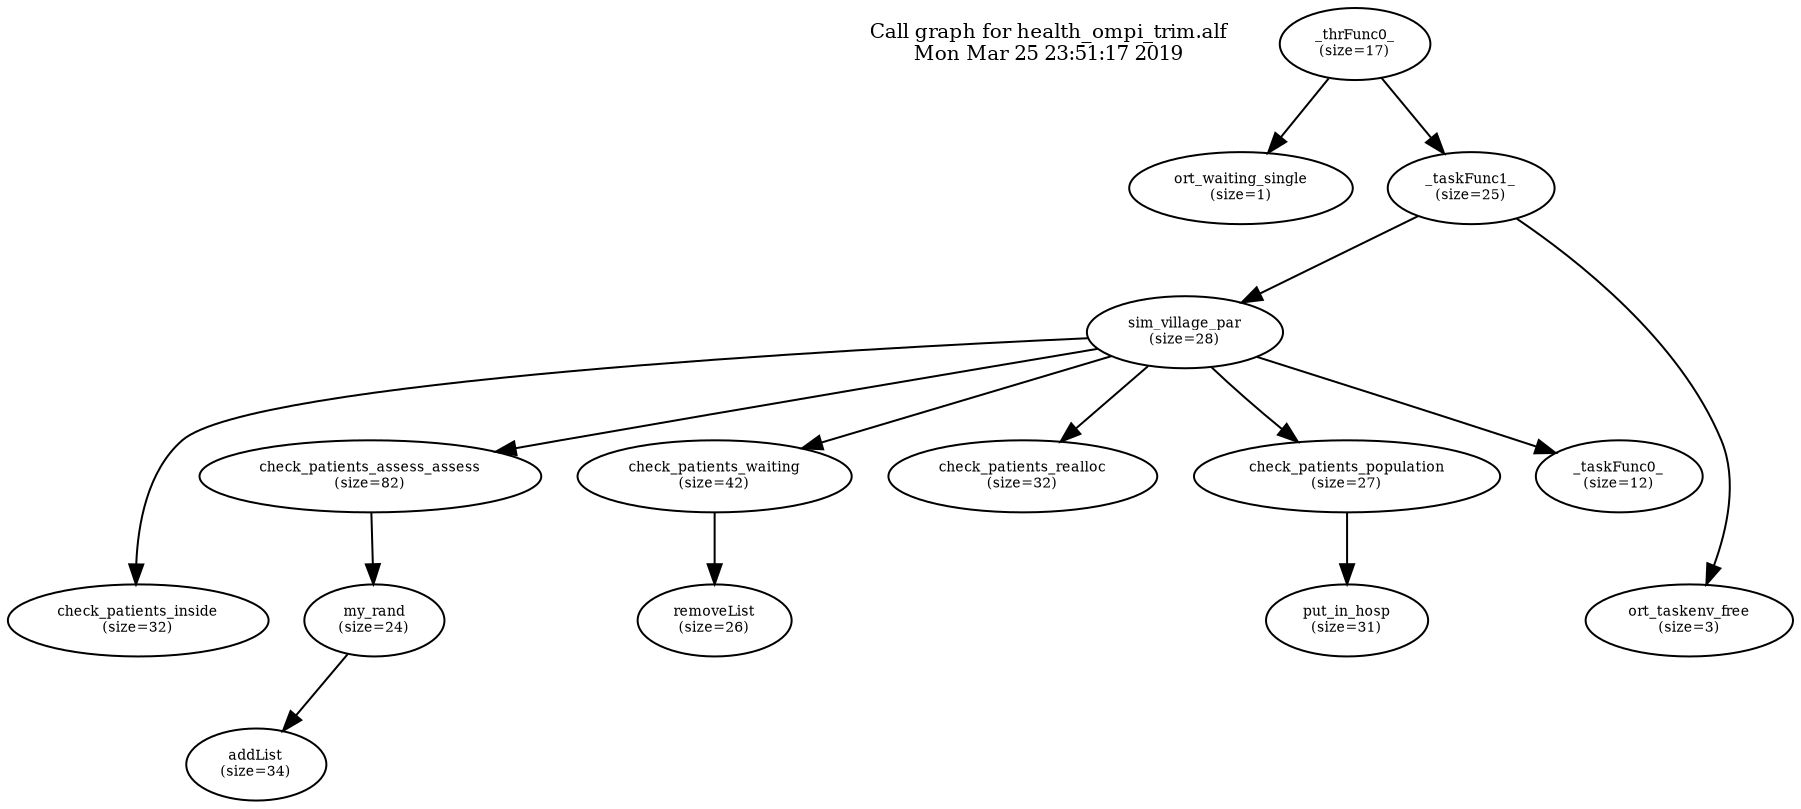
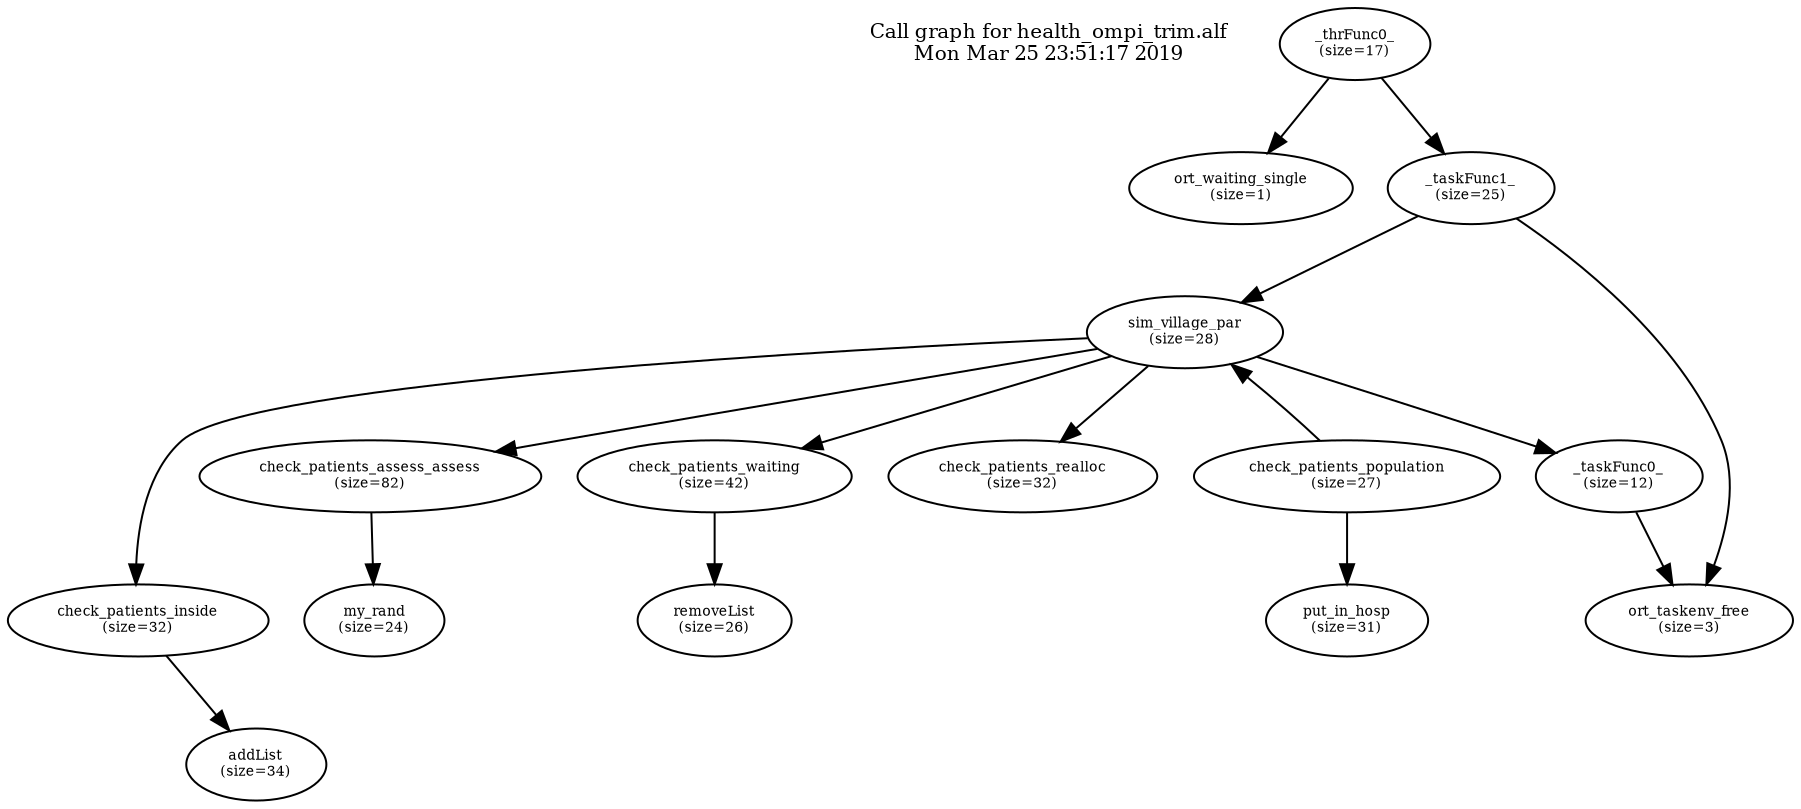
  digraph {
    rankdir=TB
    node [fontsize=7]
    "Call graph for health_ompi_trim.alf\nMon Mar 25 23:51:17 2019" [fontsize=10 shape=plaintext]
    n2 [label="_thrFunc0_\n(size=17)"]
    n3 [label="ort_waiting_single\n(size=1)"]
    n4 [label="_taskFunc1_\n(size=25)"]
    n5 [label="sim_village_par\n(size=28)"]
    n6 [label="ort_taskenv_free\n(size=3)"]
    n7 [label="_taskFunc0_\n(size=12)"]
    n8 [label="check_patients_inside\n(size=32)"]
    n9 [label="check_patients_assess_assess\n(size=82)"]
    n10 [label="check_patients_waiting\n(size=42)"]
    n11 [label="check_patients_realloc\n(size=32)"]
    n12 [label="check_patients_population\n(size=27)"]
    n13 [label="addList\n(size=34)"]
    n14 [label="my_rand\n(size=24)"]
    n15 [label="removeList\n(size=26)"]
    n16 [label="put_in_hosp\n(size=31)"]
    subgraph sub_1 {
      "Call graph for health_ompi_trim.alf\nMon Mar 25 23:51:17 2019"
    }
    n2 -> n3
    n2 -> n4
    n4 -> n5
    n4 -> n6
    n5 -> n7
    n5 -> n8
    n5 -> n9
    n5 -> n10
    n5 -> n11
-   n5 -> n12
-   n14 -> n13
+   n12 -> n5
+   n7 -> n6
+   n8 -> n13
    n9 -> n14
    n10 -> n15
    n12 -> n16
  }
